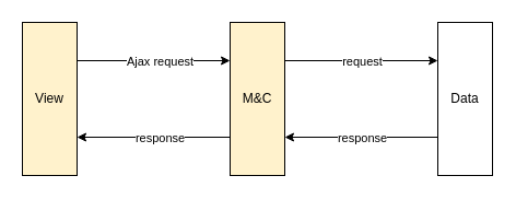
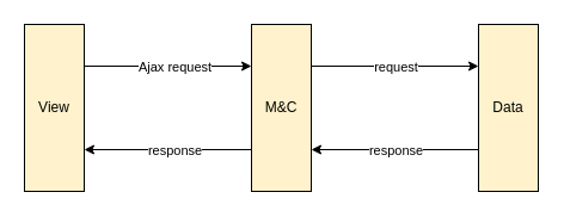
  <mxCell id="0" />
  <mxCell id="1" parent="0" />
  <mxCell id="2" value="" style="group" vertex="1" connectable="0" parent="1"><mxGeometry x="20" y="20" width="430" height="140" as="geometry" /></mxCell>
  <mxCell id="3" value="View" style="rounded=0;whiteSpace=wrap;html=1;fillColor=#fff2cc;" parent="2" vertex="1"><mxGeometry width="50" height="140" as="geometry" /></mxCell>
  <mxCell id="4" value="M&amp;amp;C" style="rounded=0;whiteSpace=wrap;html=1;fillColor=#fff2cc;" parent="2" vertex="1"><mxGeometry x="190" width="50" height="140" as="geometry" /></mxCell>
  <mxCell id="5" value="" style="endArrow=classic;html=1;rounded=0;exitX=1;exitY=0.25;exitDx=0;exitDy=0;entryX=0;entryY=0.25;entryDx=0;entryDy=0;" parent="2" source="3" target="4" edge="1"><mxGeometry relative="1" as="geometry"><mxPoint x="180" y="120" as="sourcePoint" /><mxPoint x="280" y="120" as="targetPoint" /></mxGeometry></mxCell>
  <mxCell id="6" value="Ajax request" style="edgeLabel;resizable=0;html=1;align=center;verticalAlign=middle;" parent="5" connectable="0" vertex="1"><mxGeometry relative="1" as="geometry"><mxPoint x="5" as="offset" /></mxGeometry></mxCell>
  <mxCell id="7" value="" style="endArrow=classic;html=1;rounded=0;exitX=0;exitY=0.75;exitDx=0;exitDy=0;entryX=1;entryY=0.75;entryDx=0;entryDy=0;" parent="2" source="4" target="3" edge="1"><mxGeometry relative="1" as="geometry"><mxPoint x="180" y="120" as="sourcePoint" /><mxPoint x="280" y="120" as="targetPoint" /></mxGeometry></mxCell>
  <mxCell id="8" value="response" style="edgeLabel;resizable=0;html=1;align=center;verticalAlign=middle;" parent="7" connectable="0" vertex="1"><mxGeometry relative="1" as="geometry"><mxPoint x="5" as="offset" /></mxGeometry></mxCell>
- <mxCell id="9" value="Data" style="rounded=0;whiteSpace=wrap;html=1;" parent="2" vertex="1"><mxGeometry x="380" width="50" height="140" as="geometry" /></mxCell>
+ <mxCell id="9" value="Data" style="rounded=0;whiteSpace=wrap;html=1;fillColor=#fff2cc;" parent="2" vertex="1"><mxGeometry x="380" width="50" height="140" as="geometry" /></mxCell>
  <mxCell id="10" value="" style="endArrow=classic;html=1;rounded=0;exitX=1;exitY=0.25;exitDx=0;exitDy=0;entryX=0;entryY=0.25;entryDx=0;entryDy=0;" parent="2" source="4" target="9" edge="1"><mxGeometry relative="1" as="geometry"><mxPoint x="260" y="40" as="sourcePoint" /><mxPoint x="360" y="40" as="targetPoint" /></mxGeometry></mxCell>
  <mxCell id="11" value="request" style="edgeLabel;resizable=0;html=1;align=center;verticalAlign=middle;" parent="10" connectable="0" vertex="1"><mxGeometry relative="1" as="geometry" /></mxCell>
  <mxCell id="12" value="" style="endArrow=classic;html=1;rounded=0;exitX=0;exitY=0.75;exitDx=0;exitDy=0;entryX=1;entryY=0.75;entryDx=0;entryDy=0;" parent="2" source="9" target="4" edge="1"><mxGeometry relative="1" as="geometry"><mxPoint x="180" y="120" as="sourcePoint" /><mxPoint x="310" y="130" as="targetPoint" /></mxGeometry></mxCell>
  <mxCell id="13" value="response" style="edgeLabel;resizable=0;html=1;align=center;verticalAlign=middle;" parent="12" connectable="0" vertex="1"><mxGeometry relative="1" as="geometry" /></mxCell>
